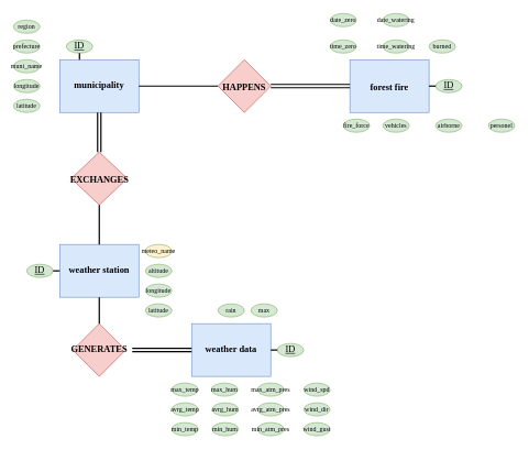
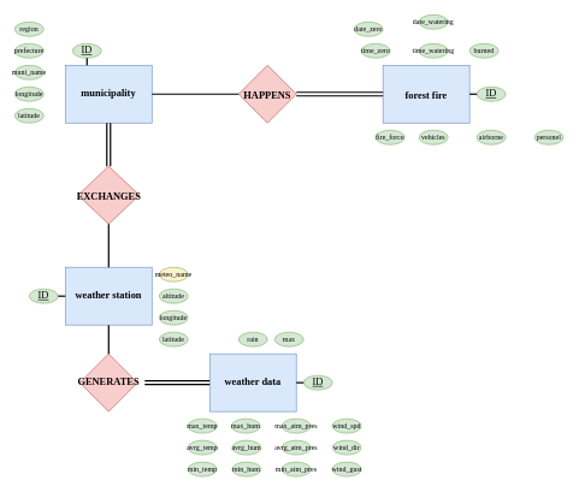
  <mxCell id="0" />
  <mxCell id="1" parent="0" />
  <mxCell id="2" value="&lt;h2&gt;&lt;font style=&quot;font-size: 14px;&quot; face=&quot;Verdana&quot;&gt;forest fire&lt;/font&gt;&lt;/h2&gt;" style="rounded=0;whiteSpace=wrap;html=1;fillColor=#dae8fc;strokeColor=#6c8ebf;" parent="1" vertex="1"><mxGeometry x="530" y="90" width="120" height="80" as="geometry" /></mxCell>
  <mxCell id="3" value="&lt;font face=&quot;Verdana&quot; style=&quot;font-size: 14px;&quot;&gt;&lt;b&gt;municipality&lt;/b&gt;&lt;/font&gt;" style="rounded=0;whiteSpace=wrap;html=1;fillColor=#dae8fc;strokeColor=#6c8ebf;" parent="1" vertex="1"><mxGeometry x="90" y="90" width="120" height="80" as="geometry" /></mxCell>
  <mxCell id="4" value="&lt;b&gt;&lt;font face=&quot;Verdana&quot;&gt;&lt;font style=&quot;font-size: 14px;&quot;&gt;weather &lt;/font&gt;&lt;font style=&quot;font-size: 14px;&quot;&gt;station&lt;/font&gt;&lt;/font&gt;&lt;/b&gt;" style="rounded=0;whiteSpace=wrap;html=1;fillColor=#dae8fc;strokeColor=#6c8ebf;" parent="1" vertex="1"><mxGeometry x="90" y="370" width="120" height="80" as="geometry" /></mxCell>
  <mxCell id="5" value="&lt;h2&gt;&lt;font face=&quot;Verdana&quot; style=&quot;font-size: 14px;&quot;&gt;HAPPENS&lt;/font&gt;&lt;/h2&gt;" style="rhombus;whiteSpace=wrap;html=1;fillColor=#f8cecc;strokeColor=#b85450;" parent="1" vertex="1"><mxGeometry x="330" y="90" width="80" height="80" as="geometry" /></mxCell>
  <mxCell id="6" value="&lt;h2&gt;&lt;font style=&quot;font-size: 14px;&quot; face=&quot;Verdana&quot;&gt;EXCHANGES&lt;/font&gt;&lt;/h2&gt;" style="rhombus;whiteSpace=wrap;html=1;fillColor=#f8cecc;strokeColor=#b85450;" parent="1" vertex="1"><mxGeometry x="107.5" y="230" width="85" height="80" as="geometry" /></mxCell>
  <mxCell id="7" value="&lt;b style=&quot;&quot;&gt;&lt;font face=&quot;Verdana&quot; style=&quot;font-size: 14px;&quot;&gt;GENERATES&lt;/font&gt;&lt;/b&gt;" style="rhombus;whiteSpace=wrap;html=1;fillColor=#f8cecc;strokeColor=#b85450;" parent="1" vertex="1"><mxGeometry x="110" y="490" width="80" height="80" as="geometry" /></mxCell>
  <mxCell id="8" value="&lt;font color=&quot;#000000&quot;&gt;&lt;b&gt;weather data&lt;/b&gt;&lt;/font&gt;" style="rounded=0;whiteSpace=wrap;html=1;labelBackgroundColor=none;fontFamily=Verdana;fontSize=14;fillColor=#dae8fc;strokeColor=#6c8ebf;" parent="1" vertex="1"><mxGeometry x="290" y="490" width="120" height="80" as="geometry" /></mxCell>
  <mxCell id="9" style="edgeStyle=orthogonalEdgeStyle;rounded=0;orthogonalLoop=1;jettySize=auto;html=1;exitX=0.5;exitY=1;exitDx=0;exitDy=0;fontFamily=Verdana;fontSize=14;" edge="1" parent="1" source="3" target="3"><mxGeometry relative="1" as="geometry" /></mxCell>
  <mxCell id="10" style="edgeStyle=orthogonalEdgeStyle;rounded=0;orthogonalLoop=1;jettySize=auto;html=1;exitX=0.5;exitY=1;exitDx=0;exitDy=0;fontFamily=Verdana;fontSize=14;" edge="1" parent="1" source="3" target="3"><mxGeometry relative="1" as="geometry" /></mxCell>
  <mxCell id="11" value="" style="endArrow=none;html=1;rounded=0;fontFamily=Verdana;fontSize=14;entryX=0.5;entryY=0;entryDx=0;entryDy=0;exitX=0.5;exitY=1;exitDx=0;exitDy=0;strokeWidth=2;" edge="1" parent="1" source="6" target="4"><mxGeometry width="50" height="50" relative="1" as="geometry"><mxPoint x="450" y="380" as="sourcePoint" /><mxPoint x="500" y="330" as="targetPoint" /></mxGeometry></mxCell>
  <mxCell id="12" value="" style="shape=link;html=1;rounded=0;fontFamily=Verdana;fontSize=14;entryX=0.5;entryY=1;entryDx=0;entryDy=0;exitX=0.5;exitY=0;exitDx=0;exitDy=0;strokeWidth=2;" edge="1" parent="1" source="6" target="3"><mxGeometry width="100" relative="1" as="geometry"><mxPoint x="210" y="220" as="sourcePoint" /><mxPoint x="310" y="220" as="targetPoint" /></mxGeometry></mxCell>
  <mxCell id="13" value="" style="endArrow=none;html=1;rounded=0;strokeWidth=2;fontFamily=Verdana;fontSize=14;entryX=1;entryY=0.5;entryDx=0;entryDy=0;exitX=0;exitY=0.5;exitDx=0;exitDy=0;" edge="1" parent="1" source="5" target="3"><mxGeometry width="50" height="50" relative="1" as="geometry"><mxPoint x="450" y="380" as="sourcePoint" /><mxPoint x="500" y="330" as="targetPoint" /></mxGeometry></mxCell>
  <mxCell id="14" value="" style="shape=link;html=1;rounded=0;strokeWidth=2;fontFamily=Verdana;fontSize=14;exitX=1;exitY=0.5;exitDx=0;exitDy=0;entryX=0;entryY=0.5;entryDx=0;entryDy=0;" edge="1" parent="1" source="5" target="2"><mxGeometry width="100" relative="1" as="geometry"><mxPoint x="420" y="130" as="sourcePoint" /><mxPoint x="520" y="130" as="targetPoint" /></mxGeometry></mxCell>
  <mxCell id="15" value="" style="shape=link;html=1;rounded=0;strokeWidth=2;fontFamily=Verdana;fontSize=14;entryX=0;entryY=0.5;entryDx=0;entryDy=0;" edge="1" parent="1" target="8"><mxGeometry width="100" relative="1" as="geometry"><mxPoint x="200" y="530" as="sourcePoint" /><mxPoint x="270" y="530" as="targetPoint" /></mxGeometry></mxCell>
  <mxCell id="16" value="" style="endArrow=none;html=1;rounded=0;strokeWidth=2;fontFamily=Verdana;fontSize=14;entryX=0.5;entryY=1;entryDx=0;entryDy=0;" edge="1" parent="1" target="4"><mxGeometry width="50" height="50" relative="1" as="geometry"><mxPoint x="150" y="490" as="sourcePoint" /><mxPoint x="170" y="450" as="targetPoint" /></mxGeometry></mxCell>
  <mxCell id="17" value="ID" style="ellipse;whiteSpace=wrap;html=1;fontFamily=Verdana;fontSize=14;fontStyle=4;fillColor=#d5e8d4;strokeColor=#82b366;" vertex="1" parent="1"><mxGeometry x="100" y="60" width="40" height="20" as="geometry" /></mxCell>
  <mxCell id="18" value="" style="endArrow=none;html=1;rounded=0;strokeWidth=2;fontFamily=Verdana;fontSize=14;entryX=0.5;entryY=1;entryDx=0;entryDy=0;exitX=0.25;exitY=0;exitDx=0;exitDy=0;" edge="1" parent="1" source="3" target="17"><mxGeometry width="50" height="50" relative="1" as="geometry"><mxPoint x="-10" y="110" as="sourcePoint" /><mxPoint x="40" y="60" as="targetPoint" /></mxGeometry></mxCell>
  <mxCell id="19" value="ID" style="ellipse;whiteSpace=wrap;html=1;fontFamily=Verdana;fontSize=14;fontStyle=4;fillColor=#d5e8d4;strokeColor=#82b366;" vertex="1" parent="1"><mxGeometry x="660" y="120" width="40" height="20" as="geometry" /></mxCell>
  <mxCell id="20" value="ID" style="ellipse;whiteSpace=wrap;html=1;fontFamily=Verdana;fontSize=14;fontStyle=4;fillColor=#d5e8d4;strokeColor=#82b366;" vertex="1" parent="1"><mxGeometry x="40" y="400" width="40" height="20" as="geometry" /></mxCell>
  <mxCell id="21" value="ID" style="ellipse;whiteSpace=wrap;html=1;fontFamily=Verdana;fontSize=14;fontStyle=4;fillColor=#d5e8d4;strokeColor=#82b366;" vertex="1" parent="1"><mxGeometry x="420" y="520" width="40" height="20" as="geometry" /></mxCell>
  <mxCell id="22" value="" style="endArrow=none;html=1;rounded=0;strokeWidth=2;fontFamily=Verdana;fontSize=14;entryX=0;entryY=0.5;entryDx=0;entryDy=0;exitX=1;exitY=0.5;exitDx=0;exitDy=0;" edge="1" parent="1" source="2" target="19"><mxGeometry width="50" height="50" relative="1" as="geometry"><mxPoint x="640" y="230" as="sourcePoint" /><mxPoint x="690" y="180" as="targetPoint" /></mxGeometry></mxCell>
  <mxCell id="23" value="" style="endArrow=none;html=1;rounded=0;strokeWidth=2;fontFamily=Verdana;fontSize=14;entryX=1;entryY=0.5;entryDx=0;entryDy=0;exitX=0;exitY=0.5;exitDx=0;exitDy=0;" edge="1" parent="1" source="4" target="20"><mxGeometry width="50" height="50" relative="1" as="geometry"><mxPoint x="10" y="500" as="sourcePoint" /><mxPoint x="60" y="450" as="targetPoint" /></mxGeometry></mxCell>
  <mxCell id="24" value="" style="endArrow=none;html=1;rounded=0;strokeWidth=2;fontFamily=Verdana;fontSize=14;exitX=0;exitY=0.5;exitDx=0;exitDy=0;entryX=1;entryY=0.5;entryDx=0;entryDy=0;" edge="1" parent="1" source="21" target="8"><mxGeometry width="50" height="50" relative="1" as="geometry"><mxPoint x="460" y="510" as="sourcePoint" /><mxPoint x="510" y="460" as="targetPoint" /></mxGeometry></mxCell>
  <mxCell id="25" value="&lt;font size=&quot;1&quot;&gt;time_zero&lt;/font&gt;" style="ellipse;whiteSpace=wrap;html=1;fontFamily=Verdana;fontSize=14;fontStyle=0;fillColor=#d5e8d4;strokeColor=#82b366;" vertex="1" parent="1"><mxGeometry x="500" y="60" width="40" height="20" as="geometry" /></mxCell>
- <mxCell id="26" value="&lt;font size=&quot;1&quot;&gt;date_zero&lt;/font&gt;" style="ellipse;whiteSpace=wrap;html=1;fontFamily=Verdana;fontSize=14;fontStyle=0;fillColor=#d5e8d4;strokeColor=#82b366;" vertex="1" parent="1"><mxGeometry x="500" y="20" width="40" height="20" as="geometry" /></mxCell>
+ <mxCell id="26" value="&lt;font size=&quot;1&quot;&gt;date_zero&lt;/font&gt;" style="ellipse;whiteSpace=wrap;html=1;fontFamily=Verdana;fontSize=14;fontStyle=0;fillColor=#d5e8d4;strokeColor=#82b366;" vertex="1" parent="1"><mxGeometry x="490" y="30" width="40" height="20" as="geometry" /></mxCell>
  <mxCell id="27" value="&lt;font size=&quot;1&quot;&gt;time_watering&lt;br&gt;&lt;/font&gt;" style="ellipse;whiteSpace=wrap;html=1;fontFamily=Verdana;fontSize=14;fontStyle=0;fillColor=#d5e8d4;strokeColor=#82b366;" vertex="1" parent="1"><mxGeometry x="580" y="60" width="40" height="20" as="geometry" /></mxCell>
  <mxCell id="28" value="&lt;font size=&quot;1&quot;&gt;date_watering&lt;br&gt;&lt;/font&gt;" style="ellipse;whiteSpace=wrap;html=1;fontFamily=Verdana;fontSize=14;fontStyle=0;fillColor=#d5e8d4;strokeColor=#82b366;" vertex="1" parent="1"><mxGeometry x="580" y="20" width="40" height="20" as="geometry" /></mxCell>
  <mxCell id="29" value="&lt;font size=&quot;1&quot;&gt;burned&lt;br&gt;&lt;/font&gt;" style="ellipse;whiteSpace=wrap;html=1;fontFamily=Verdana;fontSize=14;fontStyle=0;fillColor=#d5e8d4;strokeColor=#82b366;" vertex="1" parent="1"><mxGeometry x="650" y="60" width="40" height="20" as="geometry" /></mxCell>
  <mxCell id="30" value="&lt;font size=&quot;1&quot;&gt;personel&lt;br&gt;&lt;/font&gt;" style="ellipse;whiteSpace=wrap;html=1;fontFamily=Verdana;fontSize=14;fontStyle=0;fillColor=#d5e8d4;strokeColor=#82b366;" vertex="1" parent="1"><mxGeometry x="740" y="180" width="40" height="20" as="geometry" /></mxCell>
  <mxCell id="31" value="&lt;font size=&quot;1&quot;&gt;vehicles&lt;br&gt;&lt;/font&gt;" style="ellipse;whiteSpace=wrap;html=1;fontFamily=Verdana;fontSize=14;fontStyle=0;fillColor=#d5e8d4;strokeColor=#82b366;" vertex="1" parent="1"><mxGeometry x="580" y="180" width="40" height="20" as="geometry" /></mxCell>
  <mxCell id="32" value="&lt;font size=&quot;1&quot;&gt;airborne&lt;br&gt;&lt;/font&gt;" style="ellipse;whiteSpace=wrap;html=1;fontFamily=Verdana;fontSize=14;fontStyle=0;fillColor=#d5e8d4;strokeColor=#82b366;" vertex="1" parent="1"><mxGeometry x="660" y="180" width="40" height="20" as="geometry" /></mxCell>
  <mxCell id="33" value="&lt;font size=&quot;1&quot;&gt;region&lt;/font&gt;" style="ellipse;whiteSpace=wrap;html=1;fontFamily=Verdana;fontSize=14;fontStyle=0;fillColor=#d5e8d4;strokeColor=#82b366;" vertex="1" parent="1"><mxGeometry x="20" y="30" width="40" height="20" as="geometry" /></mxCell>
  <mxCell id="34" value="&lt;font size=&quot;1&quot;&gt;prefecture&lt;br&gt;&lt;/font&gt;" style="ellipse;whiteSpace=wrap;html=1;fontFamily=Verdana;fontSize=14;fontStyle=0;fillColor=#d5e8d4;strokeColor=#82b366;" vertex="1" parent="1"><mxGeometry x="20" y="60" width="40" height="20" as="geometry" /></mxCell>
  <mxCell id="35" value="&lt;font size=&quot;1&quot;&gt;longitude&lt;br&gt;&lt;/font&gt;" style="ellipse;whiteSpace=wrap;html=1;fontFamily=Verdana;fontSize=14;fontStyle=0;fillColor=#d5e8d4;strokeColor=#82b366;" vertex="1" parent="1"><mxGeometry x="20" y="120" width="40" height="20" as="geometry" /></mxCell>
  <mxCell id="36" value="&lt;font size=&quot;1&quot;&gt;muni_name&lt;br&gt;&lt;/font&gt;" style="ellipse;whiteSpace=wrap;html=1;fontFamily=Verdana;fontSize=14;fontStyle=0;fillColor=#d5e8d4;strokeColor=#82b366;" vertex="1" parent="1"><mxGeometry x="20" y="90" width="40" height="20" as="geometry" /></mxCell>
  <mxCell id="37" value="&lt;font size=&quot;1&quot;&gt;latitude&lt;br&gt;&lt;/font&gt;" style="ellipse;whiteSpace=wrap;html=1;fontFamily=Verdana;fontSize=14;fontStyle=0;fillColor=#d5e8d4;strokeColor=#82b366;" vertex="1" parent="1"><mxGeometry x="20" y="150" width="40" height="20" as="geometry" /></mxCell>
  <mxCell id="38" value="&lt;font size=&quot;1&quot;&gt;meteo_name&lt;/font&gt;" style="ellipse;whiteSpace=wrap;html=1;fontFamily=Verdana;fontSize=14;fontStyle=0;fillColor=#fff2cc;strokeColor=#82b366;" vertex="1" parent="1"><mxGeometry x="220" y="370" width="40" height="20" as="geometry" /></mxCell>
  <mxCell id="39" value="&lt;font size=&quot;1&quot;&gt;longitude&lt;br&gt;&lt;/font&gt;" style="ellipse;whiteSpace=wrap;html=1;fontFamily=Verdana;fontSize=14;fontStyle=0;fillColor=#d5e8d4;strokeColor=#82b366;" vertex="1" parent="1"><mxGeometry x="220" y="430" width="40" height="20" as="geometry" /></mxCell>
  <mxCell id="40" value="&lt;font size=&quot;1&quot;&gt;altitude&lt;br&gt;&lt;/font&gt;" style="ellipse;whiteSpace=wrap;html=1;fontFamily=Verdana;fontSize=14;fontStyle=0;fillColor=#d5e8d4;strokeColor=#82b366;" vertex="1" parent="1"><mxGeometry x="220" y="400" width="40" height="20" as="geometry" /></mxCell>
  <mxCell id="41" value="&lt;font size=&quot;1&quot;&gt;latitude&lt;br&gt;&lt;/font&gt;" style="ellipse;whiteSpace=wrap;html=1;fontFamily=Verdana;fontSize=14;fontStyle=0;fillColor=#d5e8d4;strokeColor=#82b366;" vertex="1" parent="1"><mxGeometry x="220" y="460" width="40" height="20" as="geometry" /></mxCell>
  <mxCell id="42" value="&lt;font size=&quot;1&quot;&gt;max_temp&lt;br&gt;&lt;/font&gt;" style="ellipse;whiteSpace=wrap;html=1;fontFamily=Verdana;fontSize=14;fontStyle=0;fillColor=#d5e8d4;strokeColor=#82b366;" vertex="1" parent="1"><mxGeometry x="260" y="580" width="40" height="20" as="geometry" /></mxCell>
  <mxCell id="43" value="&lt;font size=&quot;1&quot;&gt;avrg_temp&lt;br&gt;&lt;/font&gt;" style="ellipse;whiteSpace=wrap;html=1;fontFamily=Verdana;fontSize=14;fontStyle=0;fillColor=#d5e8d4;strokeColor=#82b366;" vertex="1" parent="1"><mxGeometry x="260" y="610" width="40" height="20" as="geometry" /></mxCell>
  <mxCell id="44" value="&lt;font size=&quot;1&quot;&gt;min_temp&lt;br&gt;&lt;/font&gt;" style="ellipse;whiteSpace=wrap;html=1;fontFamily=Verdana;fontSize=14;fontStyle=0;fillColor=#d5e8d4;strokeColor=#82b366;" vertex="1" parent="1"><mxGeometry x="260" y="640" width="40" height="20" as="geometry" /></mxCell>
  <mxCell id="45" value="&lt;font size=&quot;1&quot;&gt;max_hum&lt;br&gt;&lt;/font&gt;" style="ellipse;whiteSpace=wrap;html=1;fontFamily=Verdana;fontSize=14;fontStyle=0;fillColor=#d5e8d4;strokeColor=#82b366;" vertex="1" parent="1"><mxGeometry x="320" y="580" width="40" height="20" as="geometry" /></mxCell>
  <mxCell id="46" value="&lt;font size=&quot;1&quot;&gt;avrg_hum&lt;br&gt;&lt;/font&gt;" style="ellipse;whiteSpace=wrap;html=1;fontFamily=Verdana;fontSize=14;fontStyle=0;fillColor=#d5e8d4;strokeColor=#82b366;" vertex="1" parent="1"><mxGeometry x="321" y="610" width="40" height="20" as="geometry" /></mxCell>
  <mxCell id="47" value="&lt;font size=&quot;1&quot;&gt;min_hum&lt;br&gt;&lt;/font&gt;" style="ellipse;whiteSpace=wrap;html=1;fontFamily=Verdana;fontSize=14;fontStyle=0;fillColor=#d5e8d4;strokeColor=#82b366;" vertex="1" parent="1"><mxGeometry x="321" y="640" width="40" height="20" as="geometry" /></mxCell>
  <mxCell id="48" value="&lt;font size=&quot;1&quot;&gt;max_atm_pres&lt;br&gt;&lt;/font&gt;" style="ellipse;whiteSpace=wrap;html=1;fontFamily=Verdana;fontSize=14;fontStyle=0;fillColor=#d5e8d4;strokeColor=#82b366;" vertex="1" parent="1"><mxGeometry x="390" y="580" width="40" height="20" as="geometry" /></mxCell>
  <mxCell id="49" value="&lt;font size=&quot;1&quot;&gt;avrg_atm_pres&lt;br&gt;&lt;/font&gt;" style="ellipse;whiteSpace=wrap;html=1;fontFamily=Verdana;fontSize=14;fontStyle=0;fillColor=#d5e8d4;strokeColor=#82b366;" vertex="1" parent="1"><mxGeometry x="390" y="610" width="40" height="20" as="geometry" /></mxCell>
  <mxCell id="50" value="&lt;font size=&quot;1&quot;&gt;min_atm_pres&lt;br&gt;&lt;/font&gt;" style="ellipse;whiteSpace=wrap;html=1;fontFamily=Verdana;fontSize=14;fontStyle=0;fillColor=#d5e8d4;strokeColor=#82b366;" vertex="1" parent="1"><mxGeometry x="390" y="640" width="40" height="20" as="geometry" /></mxCell>
  <mxCell id="51" value="&lt;font size=&quot;1&quot;&gt;wind_spd&lt;br&gt;&lt;/font&gt;" style="ellipse;whiteSpace=wrap;html=1;fontFamily=Verdana;fontSize=14;fontStyle=0;fillColor=#d5e8d4;strokeColor=#82b366;" vertex="1" parent="1"><mxGeometry x="460" y="580" width="40" height="20" as="geometry" /></mxCell>
  <mxCell id="52" value="&lt;font size=&quot;1&quot;&gt;wind_dir&lt;br&gt;&lt;/font&gt;" style="ellipse;whiteSpace=wrap;html=1;fontFamily=Verdana;fontSize=14;fontStyle=0;fillColor=#d5e8d4;strokeColor=#82b366;" vertex="1" parent="1"><mxGeometry x="460" y="610" width="40" height="20" as="geometry" /></mxCell>
  <mxCell id="53" value="&lt;font size=&quot;1&quot;&gt;wind_gust&lt;br&gt;&lt;/font&gt;" style="ellipse;whiteSpace=wrap;html=1;fontFamily=Verdana;fontSize=14;fontStyle=0;fillColor=#d5e8d4;strokeColor=#82b366;" vertex="1" parent="1"><mxGeometry x="460" y="640" width="40" height="20" as="geometry" /></mxCell>
  <mxCell id="54" value="&lt;font size=&quot;1&quot;&gt;rain&lt;br&gt;&lt;/font&gt;" style="ellipse;whiteSpace=wrap;html=1;fontFamily=Verdana;fontSize=14;fontStyle=0;fillColor=#d5e8d4;strokeColor=#82b366;" vertex="1" parent="1"><mxGeometry x="330" y="460" width="40" height="20" as="geometry" /></mxCell>
  <mxCell id="55" value="&lt;font size=&quot;1&quot;&gt;max&lt;br&gt;&lt;/font&gt;" style="ellipse;whiteSpace=wrap;html=1;fontFamily=Verdana;fontSize=14;fontStyle=0;fillColor=#d5e8d4;strokeColor=#82b366;" vertex="1" parent="1"><mxGeometry x="380" y="460" width="40" height="20" as="geometry" /></mxCell>
  <mxCell id="56" value="&lt;font size=&quot;1&quot;&gt;fire_force&lt;br&gt;&lt;/font&gt;" style="ellipse;whiteSpace=wrap;html=1;fontFamily=Verdana;fontSize=14;fontStyle=0;fillColor=#d5e8d4;strokeColor=#82b366;" vertex="1" parent="1"><mxGeometry x="520" y="180" width="40" height="20" as="geometry" /></mxCell>
